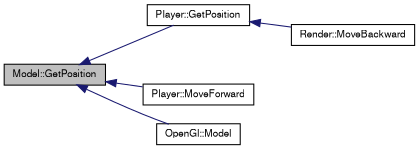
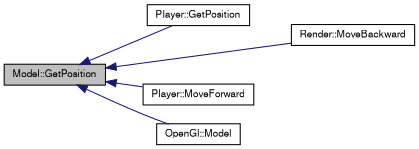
  digraph {
    rankdir=LR
    node [color=black fontname=FreeSans fontsize=10 shape=record]
    edge [color=midnightblue dir=back fontname=FreeSans fontsize=10 labelfontname=FreeSans labelfontsize=10 style=solid]
    n1 [fillcolor=grey75 fontcolor=black height=0.2 label="Model::GetPosition" style=filled width=0.4]
    n2 [height=0.2 label="Player::GetPosition" width=0.4]
    n3 [height=0.2 label="Render::MoveBackward" width=0.4]
    n4 [height=0.2 label="Player::MoveForward" width=0.4]
    n5 [height=0.2 label="OpenGl::Model" width=0.4]
    n1 -> n2
-   n2 -> n3
+   n1 -> n3
    n1 -> n4
    n1 -> n5
  }
